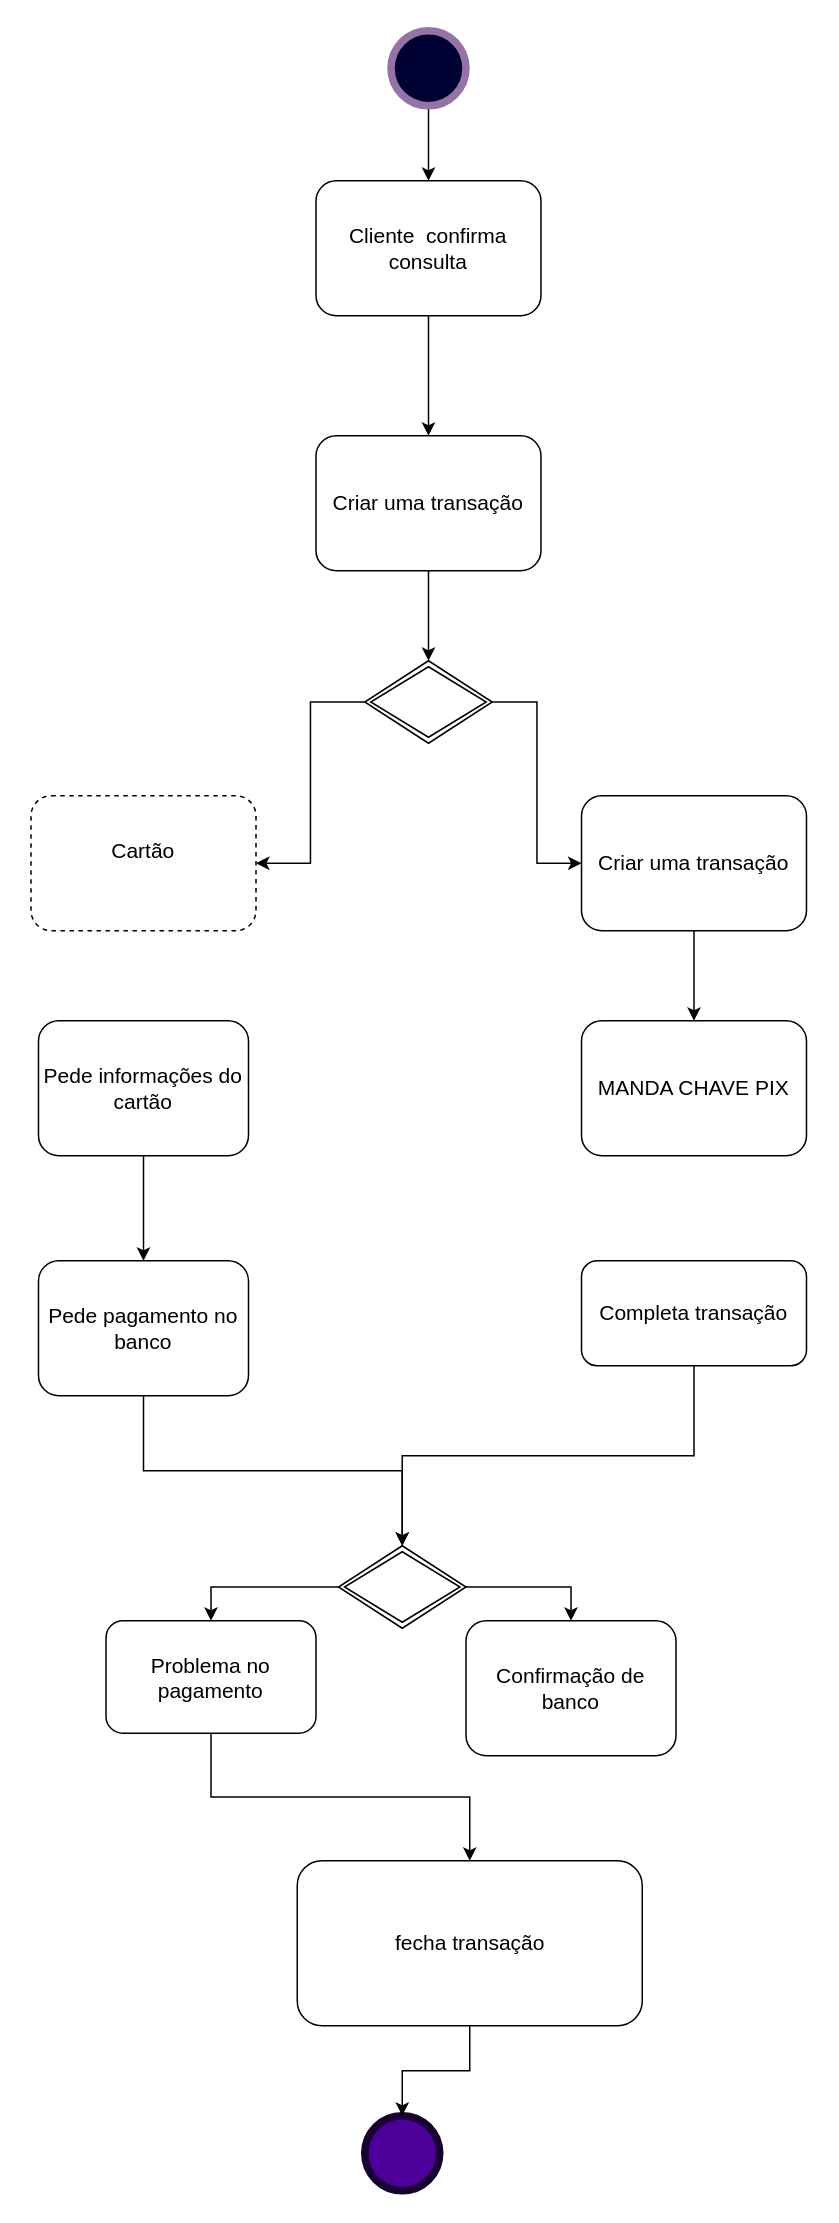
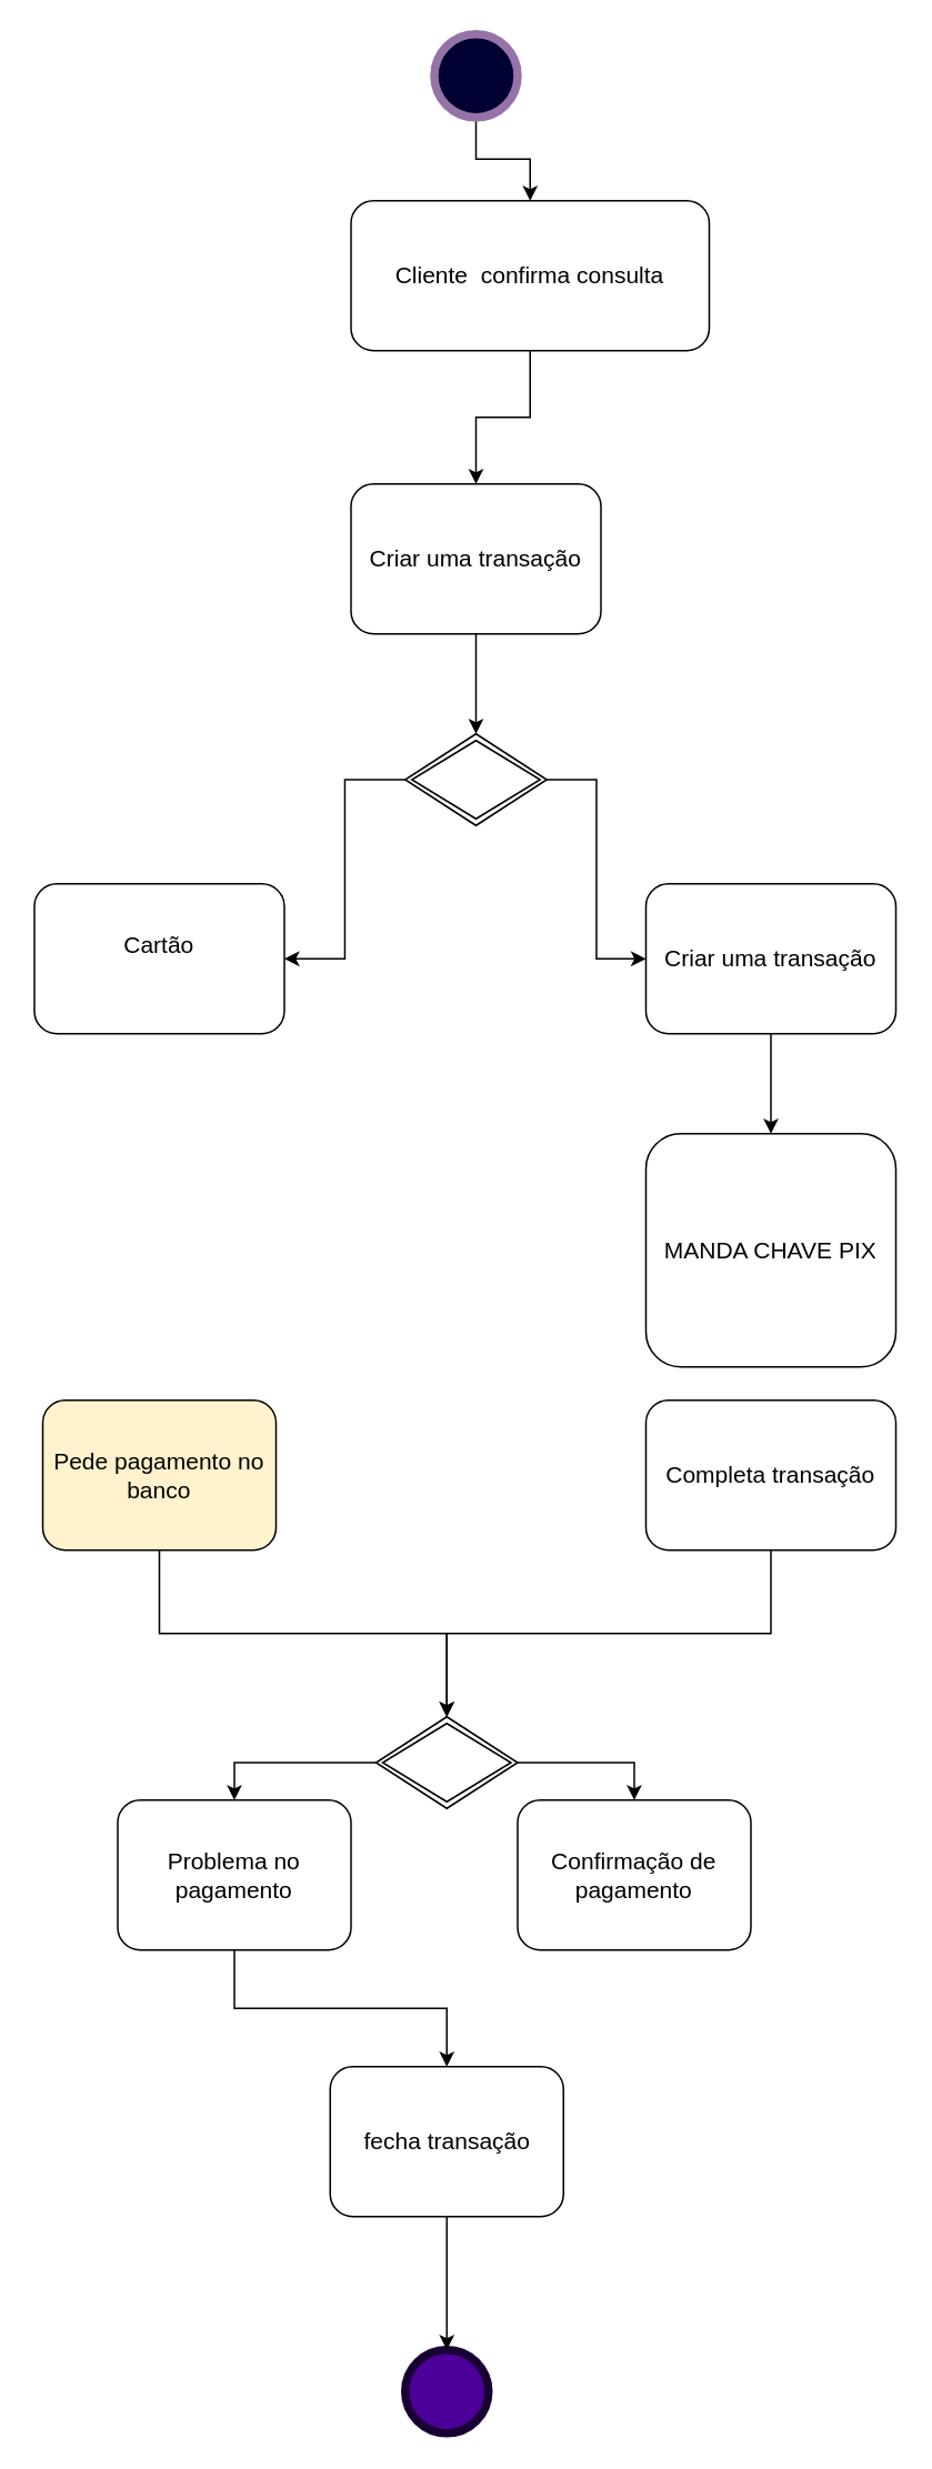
  <mxCell id="0" />
  <mxCell id="1" parent="0" />
  <mxCell id="2" style="edgeStyle=orthogonalEdgeStyle;rounded=0;orthogonalLoop=1;jettySize=auto;html=1;exitX=0.5;exitY=1;exitDx=0;exitDy=0;entryX=0.5;entryY=0;entryDx=0;entryDy=0;fontSize=14;" edge="1" parent="1" source="3" target="16"><mxGeometry relative="1" as="geometry" /></mxCell>
  <mxCell id="3" value="" style="ellipse;whiteSpace=wrap;html=1;fillColor=#000033;strokeColor=#9673a6;strokeWidth=5;" vertex="1" parent="1"><mxGeometry x="260" y="20" width="50" height="50" as="geometry" /></mxCell>
  <mxCell id="4" style="edgeStyle=orthogonalEdgeStyle;rounded=0;orthogonalLoop=1;jettySize=auto;html=1;exitX=1;exitY=0.5;exitDx=0;exitDy=0;entryX=0;entryY=0.5;entryDx=0;entryDy=0;fontSize=14;" edge="1" parent="1" source="6" target="18"><mxGeometry relative="1" as="geometry" /></mxCell>
  <mxCell id="5" style="edgeStyle=orthogonalEdgeStyle;rounded=0;orthogonalLoop=1;jettySize=auto;html=1;exitX=0;exitY=0.5;exitDx=0;exitDy=0;fontSize=14;entryX=1;entryY=0.5;entryDx=0;entryDy=0;" edge="1" parent="1" source="6" target="7"><mxGeometry relative="1" as="geometry"><mxPoint x="230" y="570" as="targetPoint" /></mxGeometry></mxCell>
  <mxCell id="6" value="" style="shape=rhombus;double=1;perimeter=rhombusPerimeter;whiteSpace=wrap;html=1;align=center;" vertex="1" parent="1"><mxGeometry x="242.5" y="440" width="85" height="55" as="geometry" /></mxCell>
- <mxCell id="7" value="&lt;font style=&quot;font-size: 14px;&quot;&gt;Cartão&lt;br&gt;&lt;br&gt;&lt;/font&gt;" style="rounded=1;whiteSpace=wrap;html=1;dashed=1;" vertex="1" parent="1"><mxGeometry x="20" y="530" width="150" height="90" as="geometry" /></mxCell>
- <mxCell id="8" style="edgeStyle=orthogonalEdgeStyle;rounded=0;orthogonalLoop=1;jettySize=auto;html=1;exitX=0.5;exitY=1;exitDx=0;exitDy=0;entryX=0.5;entryY=0;entryDx=0;entryDy=0;fontSize=14;" edge="1" parent="1" source="9" target="11"><mxGeometry relative="1" as="geometry" /></mxCell>
- <mxCell id="9" value="&lt;font style=&quot;font-size: 14px;&quot;&gt;Pede informações do cartão&lt;/font&gt;" style="rounded=1;whiteSpace=wrap;html=1;" vertex="1" parent="1"><mxGeometry x="25" y="680" width="140" height="90" as="geometry" /></mxCell>
+ <mxCell id="7" value="&lt;font style=&quot;font-size: 14px;&quot;&gt;Cartão&lt;br&gt;&lt;br&gt;&lt;/font&gt;" style="rounded=1;whiteSpace=wrap;html=1;" vertex="1" parent="1"><mxGeometry x="20" y="530" width="150" height="90" as="geometry" /></mxCell>
  <mxCell id="10" style="edgeStyle=orthogonalEdgeStyle;rounded=0;orthogonalLoop=1;jettySize=auto;html=1;exitX=0.5;exitY=1;exitDx=0;exitDy=0;entryX=0.5;entryY=0;entryDx=0;entryDy=0;fontSize=14;" edge="1" parent="1" source="11" target="29"><mxGeometry relative="1" as="geometry" /></mxCell>
- <mxCell id="11" value="&lt;font style=&quot;font-size: 14px;&quot;&gt;Pede pagamento no banco&lt;/font&gt;" style="rounded=1;whiteSpace=wrap;html=1;" vertex="1" parent="1"><mxGeometry x="25" y="840" width="140" height="90" as="geometry" /></mxCell>
+ <mxCell id="11" value="&lt;font style=&quot;font-size: 14px;&quot;&gt;Pede pagamento no banco&lt;/font&gt;" style="rounded=1;whiteSpace=wrap;html=1;fillColor=#fff2cc;" vertex="1" parent="1"><mxGeometry x="25" y="840" width="140" height="90" as="geometry" /></mxCell>
  <mxCell id="12" value="" style="ellipse;whiteSpace=wrap;html=1;fillColor=#4C0099;strokeColor=#190033;strokeWidth=5;" vertex="1" parent="1"><mxGeometry x="242.5" y="1410" width="50" height="50" as="geometry" /></mxCell>
  <mxCell id="13" style="edgeStyle=orthogonalEdgeStyle;rounded=0;orthogonalLoop=1;jettySize=auto;html=1;exitX=0.5;exitY=1;exitDx=0;exitDy=0;entryX=0.5;entryY=0;entryDx=0;entryDy=0;fontSize=14;" edge="1" parent="1" source="14" target="6"><mxGeometry relative="1" as="geometry" /></mxCell>
  <mxCell id="14" value="&lt;font style=&quot;font-size: 14px;&quot;&gt;Criar uma transação&lt;br&gt;&lt;/font&gt;" style="rounded=1;whiteSpace=wrap;html=1;" vertex="1" parent="1"><mxGeometry x="210" y="290" width="150" height="90" as="geometry" /></mxCell>
  <mxCell id="15" style="edgeStyle=orthogonalEdgeStyle;rounded=0;orthogonalLoop=1;jettySize=auto;html=1;exitX=0.5;exitY=1;exitDx=0;exitDy=0;entryX=0.5;entryY=0;entryDx=0;entryDy=0;fontSize=14;" edge="1" parent="1" source="16" target="14"><mxGeometry relative="1" as="geometry" /></mxCell>
- <mxCell id="16" value="&lt;font style=&quot;&quot;&gt;&lt;font style=&quot;font-size: 14px;&quot;&gt;Cliente&amp;nbsp; confirma consulta&lt;/font&gt;&lt;br&gt;&lt;/font&gt;" style="rounded=1;whiteSpace=wrap;html=1;" vertex="1" parent="1"><mxGeometry x="210" y="120" width="150" height="90" as="geometry" /></mxCell>
+ <mxCell id="16" value="&lt;font style=&quot;&quot;&gt;&lt;font style=&quot;font-size: 14px;&quot;&gt;Cliente&amp;nbsp; confirma consulta&lt;/font&gt;&lt;br&gt;&lt;/font&gt;" style="rounded=1;whiteSpace=wrap;html=1;" vertex="1" parent="1"><mxGeometry x="210" y="120" width="215" height="90" as="geometry" /></mxCell>
  <mxCell id="17" style="edgeStyle=orthogonalEdgeStyle;rounded=0;orthogonalLoop=1;jettySize=auto;html=1;exitX=0.5;exitY=1;exitDx=0;exitDy=0;entryX=0.5;entryY=0;entryDx=0;entryDy=0;fontSize=14;" edge="1" parent="1" source="18" target="19"><mxGeometry relative="1" as="geometry" /></mxCell>
  <mxCell id="18" value="&lt;font style=&quot;font-size: 14px;&quot;&gt;Criar uma transação&lt;br&gt;&lt;/font&gt;" style="rounded=1;whiteSpace=wrap;html=1;" vertex="1" parent="1"><mxGeometry x="387" y="530" width="150" height="90" as="geometry" /></mxCell>
- <mxCell id="19" value="&lt;font style=&quot;font-size: 14px;&quot;&gt;MANDA CHAVE PIX&lt;br&gt;&lt;/font&gt;" style="rounded=1;whiteSpace=wrap;html=1;" vertex="1" parent="1"><mxGeometry x="387" y="680" width="150" height="90" as="geometry" /></mxCell>
+ <mxCell id="19" value="&lt;font style=&quot;font-size: 14px;&quot;&gt;MANDA CHAVE PIX&lt;br&gt;&lt;/font&gt;" style="rounded=1;whiteSpace=wrap;html=1;" vertex="1" parent="1"><mxGeometry x="387" y="680" width="150" height="140" as="geometry" /></mxCell>
  <mxCell id="20" style="edgeStyle=orthogonalEdgeStyle;rounded=0;orthogonalLoop=1;jettySize=auto;html=1;exitX=0.5;exitY=1;exitDx=0;exitDy=0;fontSize=14;" edge="1" parent="1" source="21" target="29"><mxGeometry relative="1" as="geometry" /></mxCell>
- <mxCell id="21" value="&lt;font style=&quot;font-size: 14px;&quot;&gt;&lt;span style=&quot;&quot;&gt;Completa transação&lt;/span&gt;&lt;br&gt;&lt;/font&gt;" style="rounded=1;whiteSpace=wrap;html=1;" vertex="1" parent="1"><mxGeometry x="387" y="840" width="150" height="70" as="geometry" /></mxCell>
- <mxCell id="22" value="&lt;font style=&quot;font-size: 14px;&quot;&gt;Confirmação de banco&lt;/font&gt;" style="rounded=1;whiteSpace=wrap;html=1;" vertex="1" parent="1"><mxGeometry x="310" y="1080" width="140" height="90" as="geometry" /></mxCell>
+ <mxCell id="21" value="&lt;font style=&quot;font-size: 14px;&quot;&gt;&lt;span style=&quot;&quot;&gt;Completa transação&lt;/span&gt;&lt;br&gt;&lt;/font&gt;" style="rounded=1;whiteSpace=wrap;html=1;" vertex="1" parent="1"><mxGeometry x="387" y="840" width="150" height="90" as="geometry" /></mxCell>
+ <mxCell id="22" value="&lt;font style=&quot;font-size: 14px;&quot;&gt;Confirmação de pagamento&lt;/font&gt;" style="rounded=1;whiteSpace=wrap;html=1;" vertex="1" parent="1"><mxGeometry x="310" y="1080" width="140" height="90" as="geometry" /></mxCell>
  <mxCell id="23" style="edgeStyle=orthogonalEdgeStyle;rounded=0;orthogonalLoop=1;jettySize=auto;html=1;exitX=0.5;exitY=1;exitDx=0;exitDy=0;entryX=0.5;entryY=0;entryDx=0;entryDy=0;fontSize=14;" edge="1" parent="1" source="24" target="26"><mxGeometry relative="1" as="geometry" /></mxCell>
- <mxCell id="24" value="&lt;font style=&quot;font-size: 14px;&quot;&gt;Problema no pagamento&lt;/font&gt;" style="rounded=1;whiteSpace=wrap;html=1;" vertex="1" parent="1"><mxGeometry x="70" y="1080" width="140" height="75" as="geometry" /></mxCell>
+ <mxCell id="24" value="&lt;font style=&quot;font-size: 14px;&quot;&gt;Problema no pagamento&lt;/font&gt;" style="rounded=1;whiteSpace=wrap;html=1;" vertex="1" parent="1"><mxGeometry x="70" y="1080" width="140" height="90" as="geometry" /></mxCell>
  <mxCell id="25" style="edgeStyle=orthogonalEdgeStyle;rounded=0;orthogonalLoop=1;jettySize=auto;html=1;exitX=0.5;exitY=1;exitDx=0;exitDy=0;entryX=0.5;entryY=0;entryDx=0;entryDy=0;fontSize=14;" edge="1" parent="1" source="26" target="12"><mxGeometry relative="1" as="geometry" /></mxCell>
- <mxCell id="26" value="&lt;font style=&quot;font-size: 14px;&quot;&gt;fecha transação&lt;/font&gt;" style="rounded=1;whiteSpace=wrap;html=1;" vertex="1" parent="1"><mxGeometry x="197.5" y="1240" width="230" height="110" as="geometry" /></mxCell>
+ <mxCell id="26" value="&lt;font style=&quot;font-size: 14px;&quot;&gt;fecha transação&lt;/font&gt;" style="rounded=1;whiteSpace=wrap;html=1;" vertex="1" parent="1"><mxGeometry x="197.5" y="1240" width="140" height="90" as="geometry" /></mxCell>
  <mxCell id="27" style="edgeStyle=orthogonalEdgeStyle;rounded=0;orthogonalLoop=1;jettySize=auto;html=1;exitX=1;exitY=0.5;exitDx=0;exitDy=0;entryX=0.5;entryY=0;entryDx=0;entryDy=0;fontSize=14;" edge="1" parent="1" source="29" target="22"><mxGeometry relative="1" as="geometry" /></mxCell>
  <mxCell id="28" style="edgeStyle=orthogonalEdgeStyle;rounded=0;orthogonalLoop=1;jettySize=auto;html=1;exitX=0;exitY=0.5;exitDx=0;exitDy=0;entryX=0.5;entryY=0;entryDx=0;entryDy=0;fontSize=14;" edge="1" parent="1" source="29" target="24"><mxGeometry relative="1" as="geometry" /></mxCell>
  <mxCell id="29" value="" style="shape=rhombus;double=1;perimeter=rhombusPerimeter;whiteSpace=wrap;html=1;align=center;" vertex="1" parent="1"><mxGeometry x="225" y="1030" width="85" height="55" as="geometry" /></mxCell>
